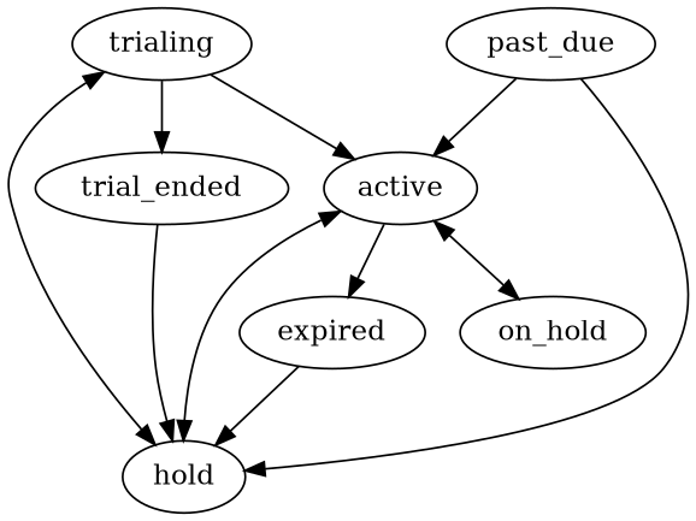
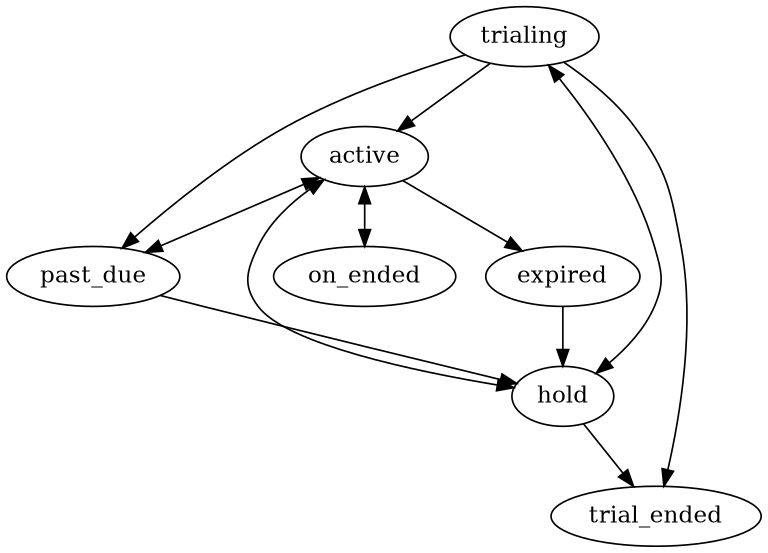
  digraph {
    concentrate=true
    trialing
    active
    trial_ended
    past_due
    n5 [label=hold]
    expired
-   on_hold
+   on_hold [label=on_ended]
    trialing -> active
    trialing -> trial_ended
+   trialing -> past_due
    trialing -> n5
+   active -> past_due
    active -> n5
    active -> expired
    active -> on_hold
-   trial_ended -> n5
+   n5 -> trial_ended
    past_due -> active
    past_due -> n5
    n5 -> trialing
    n5 -> active
    expired -> n5
    on_hold -> active
  }
